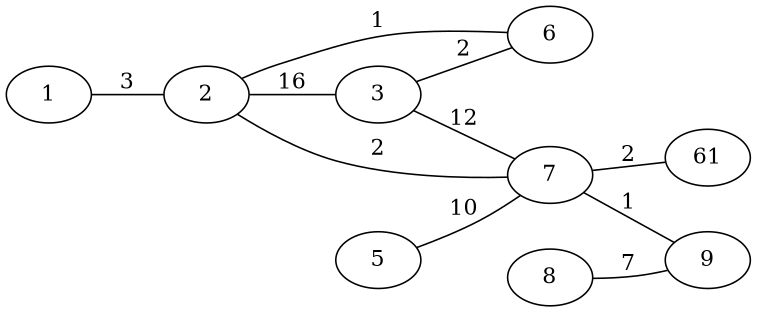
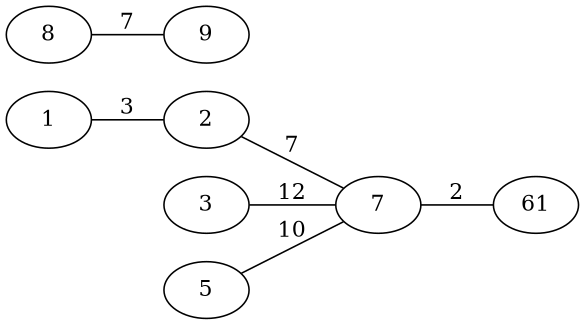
  graph {
    rankdir=LR
    1
    2
    3
-   6
    7
    5
    9
    n8 [label=61]
    8
    1 -- 2 [label=3]
-   2 -- 3 [label=16]
-   2 -- 6 [label=1]
-   2 -- 7 [label=2]
-   3 -- 6 [label=2]
+   2 -- 7 [label=7]
    3 -- 7 [label=12]
-   7 -- 9 [label=1]
    7 -- n8 [label=2]
    5 -- 7 [label=10]
    8 -- 9 [label=7]
  }
